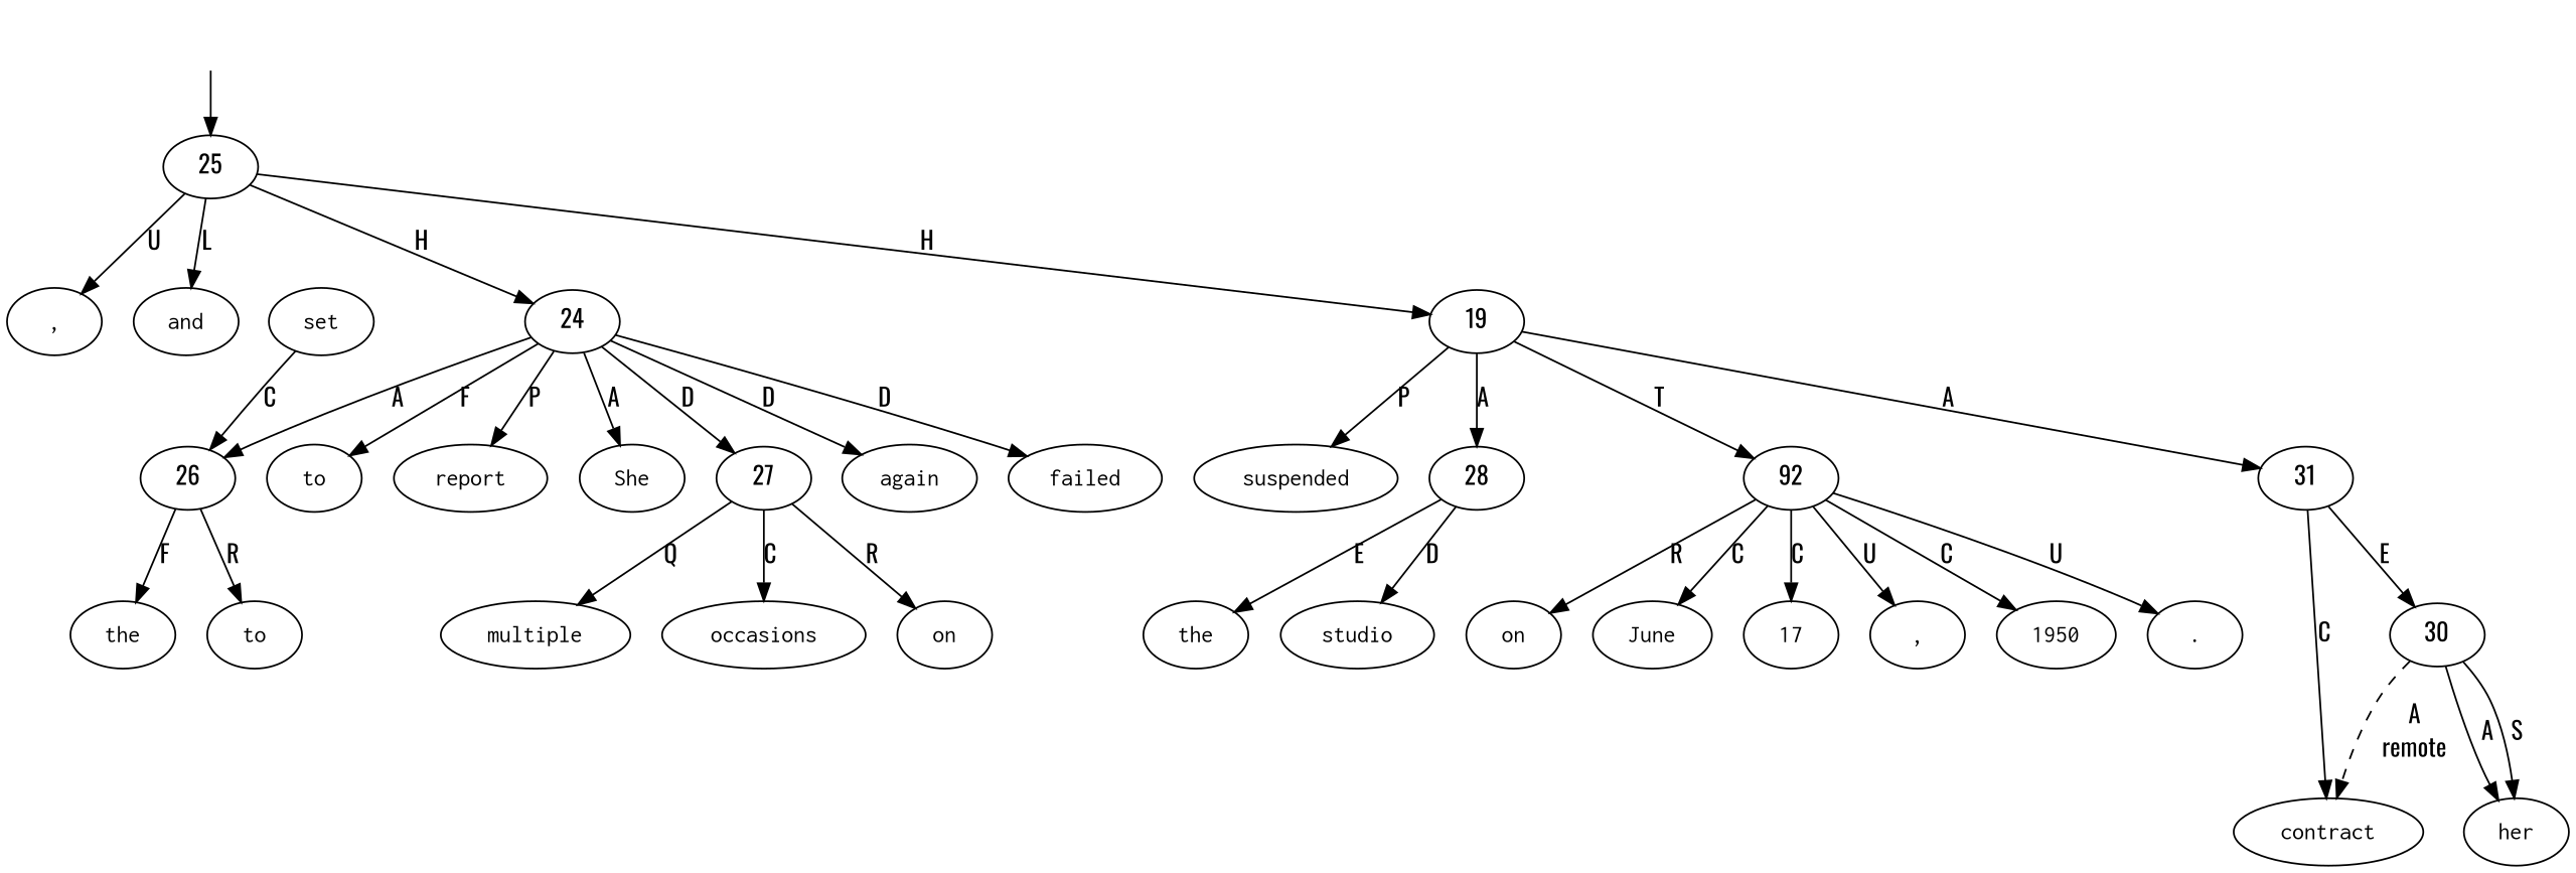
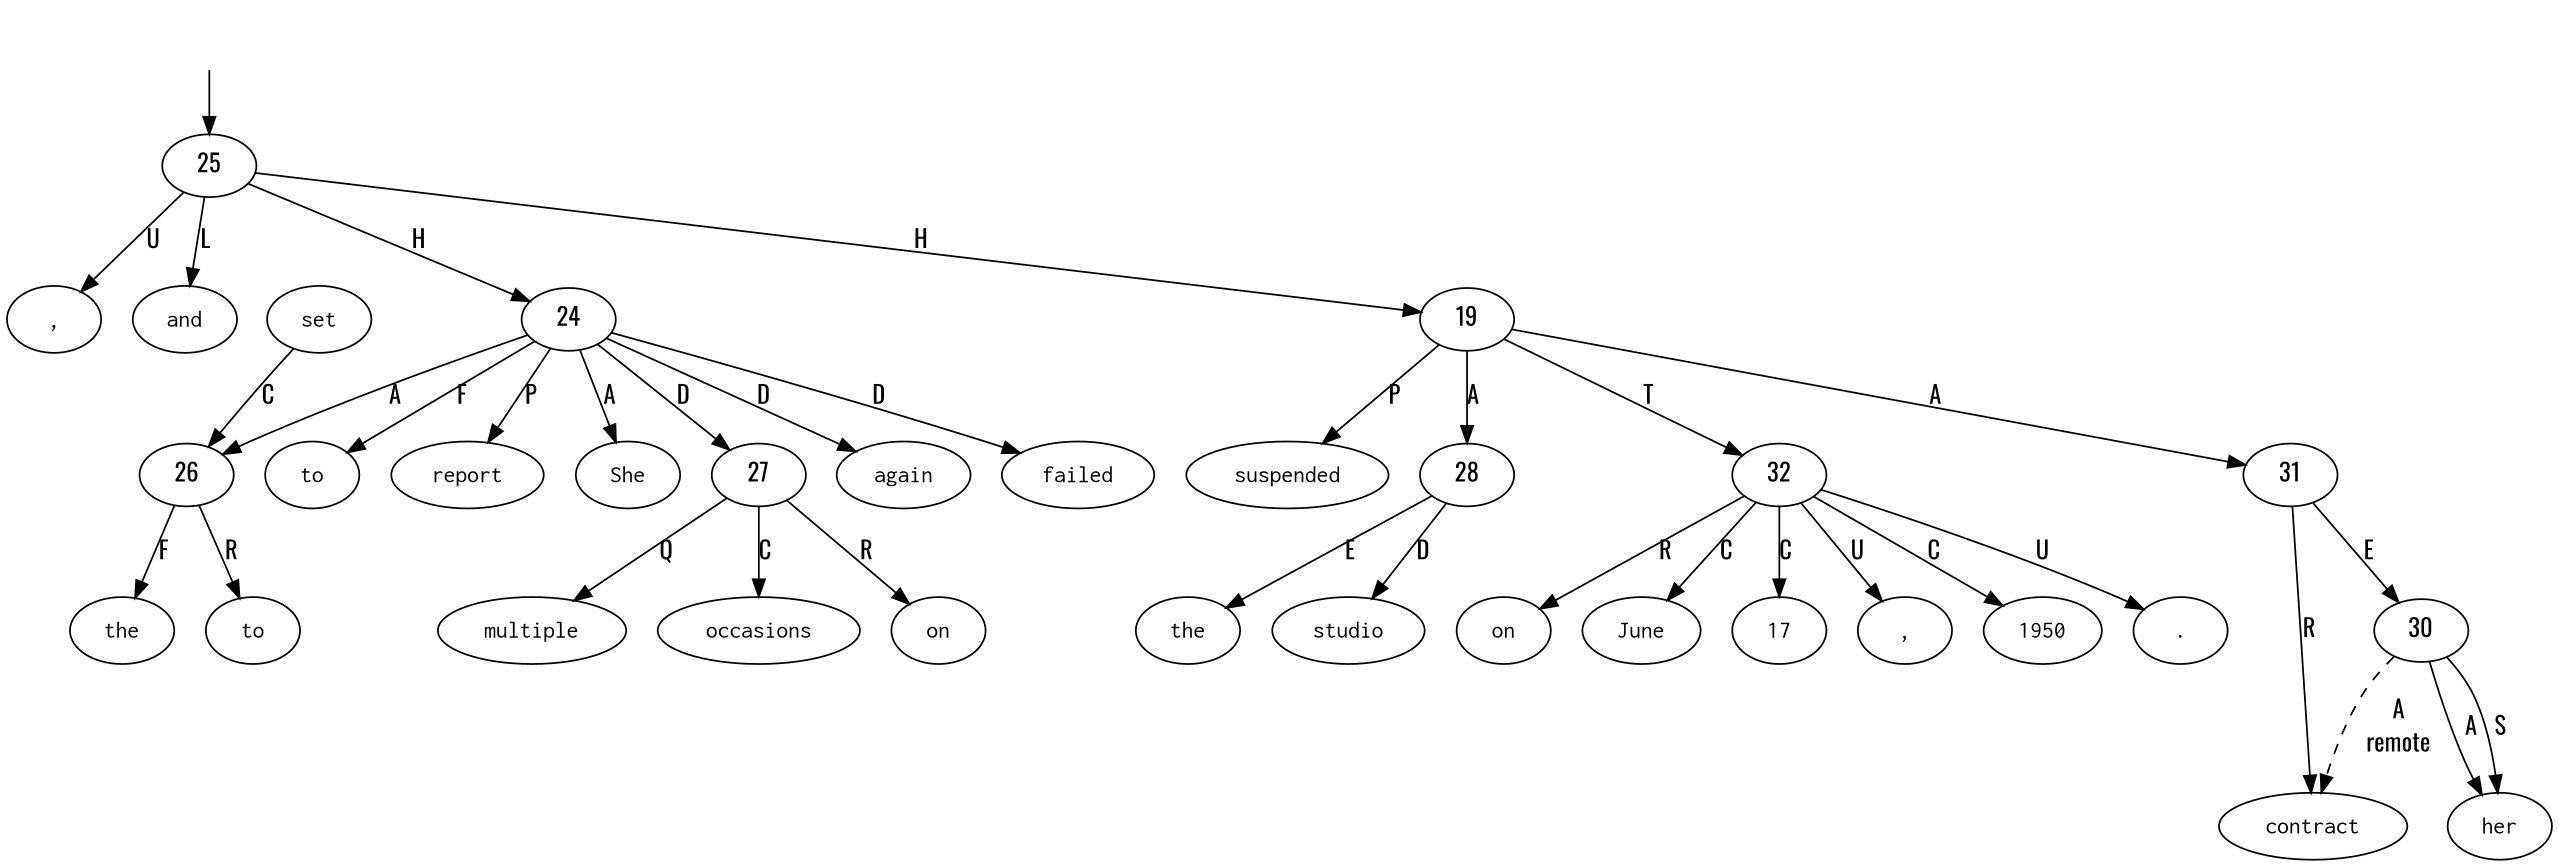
  digraph {
    fontname=Oswald
    node [fontname=Oswald shape=oval]
    edge [fontname=Oswald]
    top [style=invis shape=""]
    25 [shape=""]
    n3 [label=<<table align="center" border="0" cellspacing="0"><tr><td colspan="2"><font face="Courier">,</font></td></tr></table>>]
    n4 [label=<<table align="center" border="0" cellspacing="0"><tr><td colspan="2"><font face="Courier">and</font></td></tr></table>>]
    24 [shape=""]
    n6 [label=19 shape=""]
    n7 [label=<<table align="center" border="0" cellspacing="0"><tr><td colspan="2"><font face="Courier">She</font></td></tr></table>>]
    n8 [label=<<table align="center" border="0" cellspacing="0"><tr><td colspan="2"><font face="Courier">again</font></td></tr></table>>]
    n9 [label=<<table align="center" border="0" cellspacing="0"><tr><td colspan="2"><font face="Courier">failed</font></td></tr></table>>]
    n10 [label=<<table align="center" border="0" cellspacing="0"><tr><td colspan="2"><font face="Courier">to</font></td></tr></table>>]
    n11 [label=<<table align="center" border="0" cellspacing="0"><tr><td colspan="2"><font face="Courier">report</font></td></tr></table>>]
    26 [shape=""]
    27 [shape=""]
    n14 [label=<<table align="center" border="0" cellspacing="0"><tr><td colspan="2"><font face="Courier">suspended</font></td></tr></table>>]
    28 [shape=""]
-   32 [label=92 shape=""]
+   32 [shape=""]
    31 [shape=""]
    n18 [label=<<table align="center" border="0" cellspacing="0"><tr><td colspan="2"><font face="Courier">to</font></td></tr></table>>]
    n19 [label=<<table align="center" border="0" cellspacing="0"><tr><td colspan="2"><font face="Courier">the</font></td></tr></table>>]
    n20 [label=<<table align="center" border="0" cellspacing="0"><tr><td colspan="2"><font face="Courier">set</font></td></tr></table>>]
    n21 [label=<<table align="center" border="0" cellspacing="0"><tr><td colspan="2"><font face="Courier">on</font></td></tr></table>>]
    n22 [label=<<table align="center" border="0" cellspacing="0"><tr><td colspan="2"><font face="Courier">multiple</font></td></tr></table>>]
    n23 [label=<<table align="center" border="0" cellspacing="0"><tr><td colspan="2"><font face="Courier">occasions</font></td></tr></table>>]
    n24 [label=<<table align="center" border="0" cellspacing="0"><tr><td colspan="2"><font face="Courier">the</font></td></tr></table>>]
    n25 [label=<<table align="center" border="0" cellspacing="0"><tr><td colspan="2"><font face="Courier">studio</font></td></tr></table>>]
    n26 [label=<<table align="center" border="0" cellspacing="0"><tr><td colspan="2"><font face="Courier">her</font></td></tr></table>>]
    n27 [label=<<table align="center" border="0" cellspacing="0"><tr><td colspan="2"><font face="Courier">contract</font></td></tr></table>>]
    n28 [label=<<table align="center" border="0" cellspacing="0"><tr><td colspan="2"><font face="Courier">on</font></td></tr></table>>]
    n29 [label=<<table align="center" border="0" cellspacing="0"><tr><td colspan="2"><font face="Courier">June</font></td></tr></table>>]
    n30 [label=<<table align="center" border="0" cellspacing="0"><tr><td colspan="2"><font face="Courier">17</font></td></tr></table>>]
    n31 [label=<<table align="center" border="0" cellspacing="0"><tr><td colspan="2"><font face="Courier">,</font></td></tr></table>>]
    n32 [label=<<table align="center" border="0" cellspacing="0"><tr><td colspan="2"><font face="Courier">1950</font></td></tr></table>>]
    n33 [label=<<table align="center" border="0" cellspacing="0"><tr><td colspan="2"><font face="Courier">.</font></td></tr></table>>]
    30 [shape=""]
    top -> 25
    25 -> n3 [label=U]
    25 -> n4 [label=L]
    25 -> 24 [label=H]
    25 -> n6 [label=H]
    24 -> n7 [label=A]
    24 -> n8 [label=D]
    24 -> n9 [label=D]
    24 -> n10 [label=F]
    24 -> n11 [label=P]
    24 -> 26 [label=A]
    24 -> 27 [label=D]
    n6 -> n14 [label=P]
    n6 -> 28 [label=A]
    n6 -> 32 [label=T]
    n6 -> 31 [label=A]
    26 -> n18 [label=R]
    26 -> n19 [label=F]
    27 -> n21 [label=R]
    27 -> n22 [label=Q]
    27 -> n23 [label=C]
    28 -> n24 [label=E]
    28 -> n25 [label=D]
    32 -> n28 [label=R]
    32 -> n29 [label=C]
    32 -> n30 [label=C]
    32 -> n31 [label=U]
    32 -> n32 [label=C]
    32 -> n33 [label=U]
-   31 -> n27 [label=C]
+   31 -> n27 [label=R]
    31 -> 30 [label=E]
    n20 -> 26 [label=C]
    30 -> n26 [label=A]
    30 -> n26 [label=S]
    30 -> n27 [label=<<table align="center" border="0" cellspacing="0"><tr><td colspan="1">A</td></tr><tr><td>remote</td></tr></table>> style=dashed]
  }
